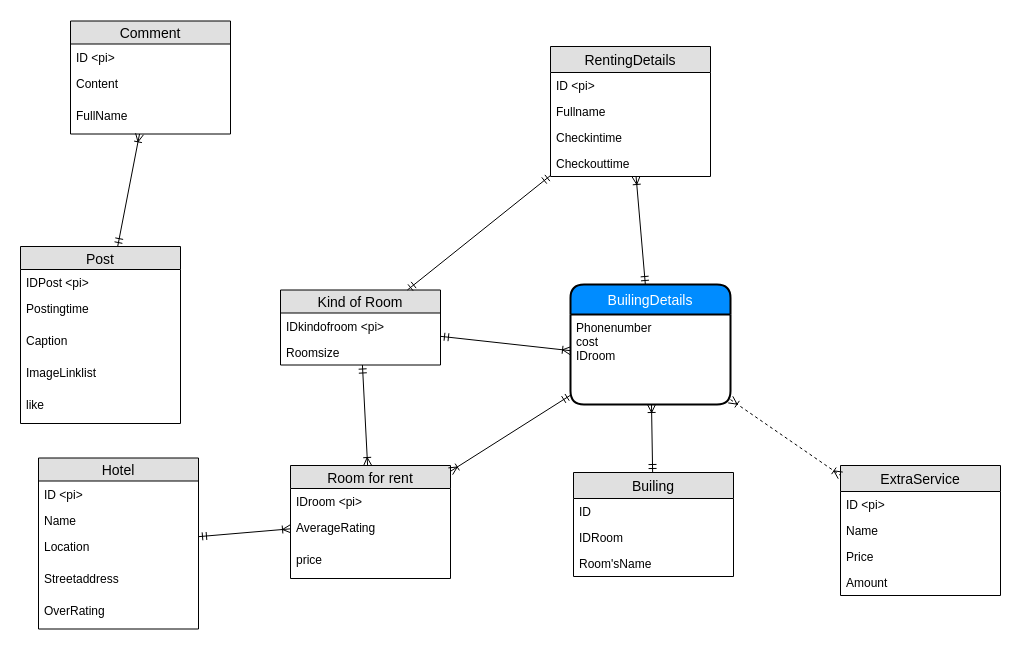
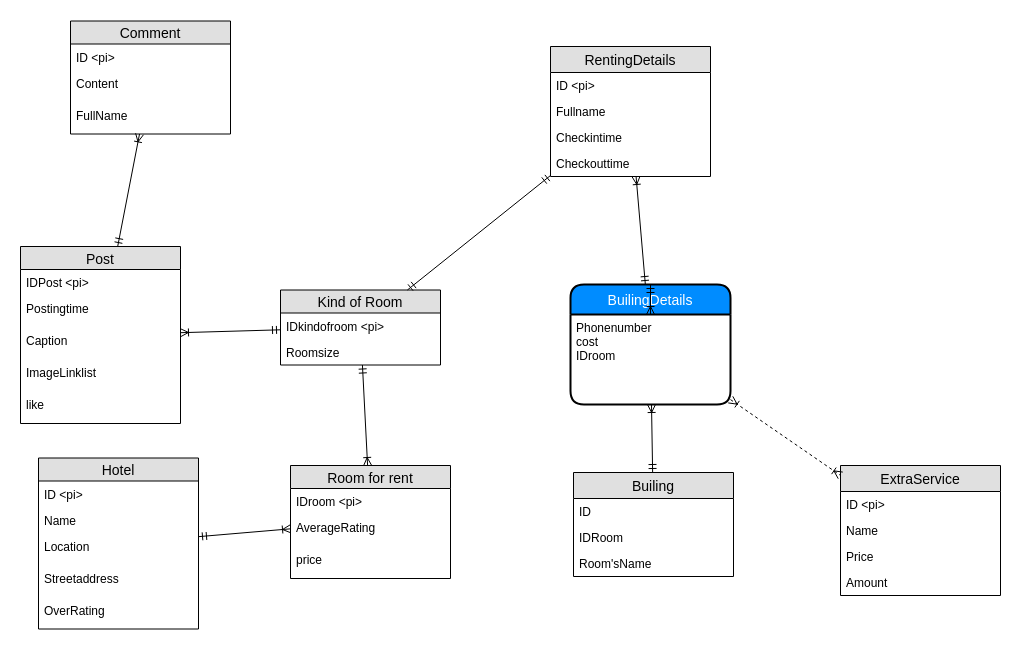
  <mxCell id="0" />
  <mxCell id="1" parent="0" />
  <mxCell id="2" value="Hotel" style="swimlane;fontStyle=0;childLayout=stackLayout;horizontal=1;startSize=23;fillColor=#e0e0e0;horizontalStack=0;resizeParent=1;resizeParentMax=0;resizeLast=0;collapsible=1;marginBottom=0;swimlaneFillColor=#ffffff;align=center;fontSize=14;" vertex="1" parent="1"><mxGeometry x="38" y="457.5" width="160" height="171" as="geometry" /></mxCell>
  <mxCell id="3" value="ID &lt;pi&gt;" style="text;strokeColor=none;fillColor=none;spacingLeft=4;spacingRight=4;overflow=hidden;rotatable=0;points=[[0,0.5],[1,0.5]];portConstraint=eastwest;fontSize=12;" vertex="1" parent="2"><mxGeometry y="23" width="160" height="26" as="geometry" /></mxCell>
  <mxCell id="4" value="Name" style="text;strokeColor=none;fillColor=none;spacingLeft=4;spacingRight=4;overflow=hidden;rotatable=0;points=[[0,0.5],[1,0.5]];portConstraint=eastwest;fontSize=12;" vertex="1" parent="2"><mxGeometry y="49" width="160" height="26" as="geometry" /></mxCell>
  <mxCell id="5" value="Location&#10;&#10;" style="text;strokeColor=none;fillColor=none;spacingLeft=4;spacingRight=4;overflow=hidden;rotatable=0;points=[[0,0.5],[1,0.5]];portConstraint=eastwest;fontSize=12;" vertex="1" parent="2"><mxGeometry y="75" width="160" height="32" as="geometry" /></mxCell>
  <mxCell id="6" value="Streetaddress" style="text;strokeColor=none;fillColor=none;spacingLeft=4;spacingRight=4;overflow=hidden;rotatable=0;points=[[0,0.5],[1,0.5]];portConstraint=eastwest;fontSize=12;" vertex="1" parent="2"><mxGeometry y="107" width="160" height="32" as="geometry" /></mxCell>
  <mxCell id="7" value="OverRating" style="text;strokeColor=none;fillColor=none;spacingLeft=4;spacingRight=4;overflow=hidden;rotatable=0;points=[[0,0.5],[1,0.5]];portConstraint=eastwest;fontSize=12;" vertex="1" parent="2"><mxGeometry y="139" width="160" height="32" as="geometry" /></mxCell>
  <mxCell id="8" value="RentingDetails" style="swimlane;fontStyle=0;childLayout=stackLayout;horizontal=1;startSize=26;fillColor=#e0e0e0;horizontalStack=0;resizeParent=1;resizeParentMax=0;resizeLast=0;collapsible=1;marginBottom=0;swimlaneFillColor=#ffffff;align=center;fontSize=14;" vertex="1" parent="1"><mxGeometry x="550" y="46" width="160" height="130" as="geometry" /></mxCell>
  <mxCell id="9" value="ID &lt;pi&gt;" style="text;strokeColor=none;fillColor=none;spacingLeft=4;spacingRight=4;overflow=hidden;rotatable=0;points=[[0,0.5],[1,0.5]];portConstraint=eastwest;fontSize=12;" vertex="1" parent="8"><mxGeometry y="26" width="160" height="26" as="geometry" /></mxCell>
  <mxCell id="10" value="Fullname" style="text;strokeColor=none;fillColor=none;spacingLeft=4;spacingRight=4;overflow=hidden;rotatable=0;points=[[0,0.5],[1,0.5]];portConstraint=eastwest;fontSize=12;" vertex="1" parent="8"><mxGeometry y="52" width="160" height="26" as="geometry" /></mxCell>
  <mxCell id="11" value="Checkintime" style="text;strokeColor=none;fillColor=none;spacingLeft=4;spacingRight=4;overflow=hidden;rotatable=0;points=[[0,0.5],[1,0.5]];portConstraint=eastwest;fontSize=12;" vertex="1" parent="8"><mxGeometry y="78" width="160" height="26" as="geometry" /></mxCell>
  <mxCell id="12" value="Checkouttime" style="text;strokeColor=none;fillColor=none;spacingLeft=4;spacingRight=4;overflow=hidden;rotatable=0;points=[[0,0.5],[1,0.5]];portConstraint=eastwest;fontSize=12;" vertex="1" parent="8"><mxGeometry y="104" width="160" height="26" as="geometry" /></mxCell>
  <mxCell id="13" value="BuilingDetails" style="swimlane;childLayout=stackLayout;horizontal=1;startSize=30;horizontalStack=0;fillColor=#008cff;fontColor=#FFFFFF;rounded=1;fontSize=14;fontStyle=0;strokeWidth=2;resizeParent=0;resizeLast=1;shadow=0;dashed=0;align=center;" vertex="1" parent="1"><mxGeometry x="570" y="284" width="160" height="120" as="geometry" /></mxCell>
  <mxCell id="14" value="Phonenumber&#10;cost&#10;IDroom&#10;" style="align=left;strokeColor=none;fillColor=none;spacingLeft=4;fontSize=12;verticalAlign=top;resizable=0;rotatable=0;part=1;" vertex="1" parent="13"><mxGeometry y="30" width="160" height="90" as="geometry" /></mxCell>
  <mxCell id="15" value="Room for rent" style="swimlane;fontStyle=0;childLayout=stackLayout;horizontal=1;startSize=23;fillColor=#e0e0e0;horizontalStack=0;resizeParent=1;resizeParentMax=0;resizeLast=0;collapsible=1;marginBottom=0;swimlaneFillColor=#ffffff;align=center;fontSize=14;" vertex="1" parent="1"><mxGeometry x="290" y="465" width="160" height="113" as="geometry" /></mxCell>
  <mxCell id="16" value="IDroom &lt;pi&gt;" style="text;strokeColor=none;fillColor=none;spacingLeft=4;spacingRight=4;overflow=hidden;rotatable=0;points=[[0,0.5],[1,0.5]];portConstraint=eastwest;fontSize=12;" vertex="1" parent="15"><mxGeometry y="23" width="160" height="26" as="geometry" /></mxCell>
  <mxCell id="17" value="AverageRating" style="text;strokeColor=none;fillColor=none;spacingLeft=4;spacingRight=4;overflow=hidden;rotatable=0;points=[[0,0.5],[1,0.5]];portConstraint=eastwest;fontSize=12;" vertex="1" parent="15"><mxGeometry y="49" width="160" height="32" as="geometry" /></mxCell>
  <mxCell id="18" value="price" style="text;strokeColor=none;fillColor=none;spacingLeft=4;spacingRight=4;overflow=hidden;rotatable=0;points=[[0,0.5],[1,0.5]];portConstraint=eastwest;fontSize=12;" vertex="1" parent="15"><mxGeometry y="81" width="160" height="32" as="geometry" /></mxCell>
  <mxCell id="19" value="ExtraService" style="swimlane;fontStyle=0;childLayout=stackLayout;horizontal=1;startSize=26;fillColor=#e0e0e0;horizontalStack=0;resizeParent=1;resizeParentMax=0;resizeLast=0;collapsible=1;marginBottom=0;swimlaneFillColor=#ffffff;align=center;fontSize=14;" vertex="1" parent="1"><mxGeometry x="840" y="465" width="160" height="130" as="geometry" /></mxCell>
  <mxCell id="20" value="ID &lt;pi&gt;" style="text;strokeColor=none;fillColor=none;spacingLeft=4;spacingRight=4;overflow=hidden;rotatable=0;points=[[0,0.5],[1,0.5]];portConstraint=eastwest;fontSize=12;" vertex="1" parent="19"><mxGeometry y="26" width="160" height="26" as="geometry" /></mxCell>
  <mxCell id="21" value="Name" style="text;strokeColor=none;fillColor=none;spacingLeft=4;spacingRight=4;overflow=hidden;rotatable=0;points=[[0,0.5],[1,0.5]];portConstraint=eastwest;fontSize=12;" vertex="1" parent="19"><mxGeometry y="52" width="160" height="26" as="geometry" /></mxCell>
  <mxCell id="22" value="Price" style="text;strokeColor=none;fillColor=none;spacingLeft=4;spacingRight=4;overflow=hidden;rotatable=0;points=[[0,0.5],[1,0.5]];portConstraint=eastwest;fontSize=12;" vertex="1" parent="19"><mxGeometry y="78" width="160" height="26" as="geometry" /></mxCell>
  <mxCell id="23" value="Amount" style="text;strokeColor=none;fillColor=none;spacingLeft=4;spacingRight=4;overflow=hidden;rotatable=0;points=[[0,0.5],[1,0.5]];portConstraint=eastwest;fontSize=12;" vertex="1" parent="19"><mxGeometry y="104" width="160" height="26" as="geometry" /></mxCell>
  <mxCell id="24" value="Kind of Room" style="swimlane;fontStyle=0;childLayout=stackLayout;horizontal=1;startSize=23;fillColor=#e0e0e0;horizontalStack=0;resizeParent=1;resizeParentMax=0;resizeLast=0;collapsible=1;marginBottom=0;swimlaneFillColor=#ffffff;align=center;fontSize=14;" vertex="1" parent="1"><mxGeometry x="280" y="289.5" width="160" height="75" as="geometry" /></mxCell>
  <mxCell id="25" value="IDkindofroom &lt;pi&gt;" style="text;strokeColor=none;fillColor=none;spacingLeft=4;spacingRight=4;overflow=hidden;rotatable=0;points=[[0,0.5],[1,0.5]];portConstraint=eastwest;fontSize=12;" vertex="1" parent="24"><mxGeometry y="23" width="160" height="26" as="geometry" /></mxCell>
  <mxCell id="26" value="Roomsize" style="text;strokeColor=none;fillColor=none;spacingLeft=4;spacingRight=4;overflow=hidden;rotatable=0;points=[[0,0.5],[1,0.5]];portConstraint=eastwest;fontSize=12;" vertex="1" parent="24"><mxGeometry y="49" width="160" height="26" as="geometry" /></mxCell>
  <mxCell id="27" value="Post" style="swimlane;fontStyle=0;childLayout=stackLayout;horizontal=1;startSize=23;fillColor=#e0e0e0;horizontalStack=0;resizeParent=1;resizeParentMax=0;resizeLast=0;collapsible=1;marginBottom=0;swimlaneFillColor=#ffffff;align=center;fontSize=14;" vertex="1" parent="1"><mxGeometry x="20" y="246" width="160" height="177" as="geometry" /></mxCell>
  <mxCell id="28" value="IDPost &lt;pi&gt;" style="text;strokeColor=none;fillColor=none;spacingLeft=4;spacingRight=4;overflow=hidden;rotatable=0;points=[[0,0.5],[1,0.5]];portConstraint=eastwest;fontSize=12;" vertex="1" parent="27"><mxGeometry y="23" width="160" height="26" as="geometry" /></mxCell>
  <mxCell id="29" value="Postingtime" style="text;strokeColor=none;fillColor=none;spacingLeft=4;spacingRight=4;overflow=hidden;rotatable=0;points=[[0,0.5],[1,0.5]];portConstraint=eastwest;fontSize=12;" vertex="1" parent="27"><mxGeometry y="49" width="160" height="32" as="geometry" /></mxCell>
  <mxCell id="30" value="Caption" style="text;strokeColor=none;fillColor=none;spacingLeft=4;spacingRight=4;overflow=hidden;rotatable=0;points=[[0,0.5],[1,0.5]];portConstraint=eastwest;fontSize=12;" vertex="1" parent="27"><mxGeometry y="81" width="160" height="32" as="geometry" /></mxCell>
  <mxCell id="31" value="ImageLinklist" style="text;strokeColor=none;fillColor=none;spacingLeft=4;spacingRight=4;overflow=hidden;rotatable=0;points=[[0,0.5],[1,0.5]];portConstraint=eastwest;fontSize=12;" vertex="1" parent="27"><mxGeometry y="113" width="160" height="32" as="geometry" /></mxCell>
  <mxCell id="32" value="like" style="text;strokeColor=none;fillColor=none;spacingLeft=4;spacingRight=4;overflow=hidden;rotatable=0;points=[[0,0.5],[1,0.5]];portConstraint=eastwest;fontSize=12;" vertex="1" parent="27"><mxGeometry y="145" width="160" height="32" as="geometry" /></mxCell>
  <mxCell id="33" value="Comment" style="swimlane;fontStyle=0;childLayout=stackLayout;horizontal=1;startSize=23;fillColor=#e0e0e0;horizontalStack=0;resizeParent=1;resizeParentMax=0;resizeLast=0;collapsible=1;marginBottom=0;swimlaneFillColor=#ffffff;align=center;fontSize=14;" vertex="1" parent="1"><mxGeometry x="70" y="20.5" width="160" height="113" as="geometry" /></mxCell>
  <mxCell id="34" value="ID &lt;pi&gt;" style="text;strokeColor=none;fillColor=none;spacingLeft=4;spacingRight=4;overflow=hidden;rotatable=0;points=[[0,0.5],[1,0.5]];portConstraint=eastwest;fontSize=12;" vertex="1" parent="33"><mxGeometry y="23" width="160" height="26" as="geometry" /></mxCell>
  <mxCell id="35" value="Content" style="text;strokeColor=none;fillColor=none;spacingLeft=4;spacingRight=4;overflow=hidden;rotatable=0;points=[[0,0.5],[1,0.5]];portConstraint=eastwest;fontSize=12;" vertex="1" parent="33"><mxGeometry y="49" width="160" height="32" as="geometry" /></mxCell>
  <mxCell id="36" value="FullName" style="text;strokeColor=none;fillColor=none;spacingLeft=4;spacingRight=4;overflow=hidden;rotatable=0;points=[[0,0.5],[1,0.5]];portConstraint=eastwest;fontSize=12;" vertex="1" parent="33"><mxGeometry y="81" width="160" height="32" as="geometry" /></mxCell>
  <mxCell id="37" value="" style="fontSize=12;html=1;endArrow=ERoneToMany;startArrow=ERmandOne;" edge="1" parent="1" source="24" target="15"><mxGeometry width="100" height="100" relative="1" as="geometry"><mxPoint x="340" y="1224" as="sourcePoint" /><mxPoint x="440" y="1124" as="targetPoint" /></mxGeometry></mxCell>
  <mxCell id="38" value="" style="fontSize=12;html=1;endArrow=ERoneToMany;startArrow=ERmandOne;" edge="1" parent="1" source="2" target="15"><mxGeometry width="100" height="100" relative="1" as="geometry"><mxPoint x="340" y="1224" as="sourcePoint" /><mxPoint x="440" y="1124" as="targetPoint" /></mxGeometry></mxCell>
- <mxCell id="39" value="" style="fontSize=12;html=1;endArrow=ERoneToMany;startArrow=ERmandOne;" edge="1" parent="1" source="13" target="15"><mxGeometry width="100" height="100" relative="1" as="geometry"><mxPoint x="340" y="1224" as="sourcePoint" /><mxPoint x="440" y="1124" as="targetPoint" /></mxGeometry></mxCell>
+ <mxCell id="39" value="" style="fontSize=12;html=1;endArrow=ERoneToMany;startArrow=ERmandOne;" edge="1" parent="1" source="13" target="14"><mxGeometry width="100" height="100" relative="1" as="geometry"><mxPoint x="340" y="1224" as="sourcePoint" /><mxPoint x="440" y="1124" as="targetPoint" /></mxGeometry></mxCell>
  <mxCell id="40" value="" style="fontSize=12;html=1;endArrow=ERoneToMany;startArrow=ERmandOne;" edge="1" parent="1" source="13" target="8"><mxGeometry width="100" height="100" relative="1" as="geometry"><mxPoint x="340" y="1224" as="sourcePoint" /><mxPoint x="440" y="1124" as="targetPoint" /></mxGeometry></mxCell>
  <mxCell id="41" value="Builing" style="swimlane;fontStyle=0;childLayout=stackLayout;horizontal=1;startSize=26;fillColor=#e0e0e0;horizontalStack=0;resizeParent=1;resizeParentMax=0;resizeLast=0;collapsible=1;marginBottom=0;swimlaneFillColor=#ffffff;align=center;fontSize=14;" vertex="1" parent="1"><mxGeometry x="573" y="472" width="160" height="104" as="geometry" /></mxCell>
  <mxCell id="42" value="ID" style="text;strokeColor=none;fillColor=none;spacingLeft=4;spacingRight=4;overflow=hidden;rotatable=0;points=[[0,0.5],[1,0.5]];portConstraint=eastwest;fontSize=12;" vertex="1" parent="41"><mxGeometry y="26" width="160" height="26" as="geometry" /></mxCell>
  <mxCell id="43" value="IDRoom" style="text;strokeColor=none;fillColor=none;spacingLeft=4;spacingRight=4;overflow=hidden;rotatable=0;points=[[0,0.5],[1,0.5]];portConstraint=eastwest;fontSize=12;" vertex="1" parent="41"><mxGeometry y="52" width="160" height="26" as="geometry" /></mxCell>
  <mxCell id="44" value="Room'sName" style="text;strokeColor=none;fillColor=none;spacingLeft=4;spacingRight=4;overflow=hidden;rotatable=0;points=[[0,0.5],[1,0.5]];portConstraint=eastwest;fontSize=12;" vertex="1" parent="41"><mxGeometry y="78" width="160" height="26" as="geometry" /></mxCell>
  <mxCell id="45" value="" style="fontSize=12;html=1;endArrow=ERmandOne;startArrow=ERmandOne;" edge="1" parent="1" source="24" target="8"><mxGeometry width="100" height="100" relative="1" as="geometry"><mxPoint x="340" y="1334" as="sourcePoint" /><mxPoint x="440" y="1234" as="targetPoint" /></mxGeometry></mxCell>
  <mxCell id="46" value="" style="fontSize=12;html=1;endArrow=ERoneToMany;startArrow=ERoneToMany;dashed=1;" edge="1" parent="1" source="13" target="19"><mxGeometry width="100" height="100" relative="1" as="geometry"><mxPoint x="340" y="1334" as="sourcePoint" /><mxPoint x="440" y="1234" as="targetPoint" /></mxGeometry></mxCell>
  <mxCell id="47" value="" style="fontSize=12;html=1;endArrow=ERoneToMany;startArrow=ERmandOne;" edge="1" parent="1" source="41" target="13"><mxGeometry width="100" height="100" relative="1" as="geometry"><mxPoint x="340" y="1334" as="sourcePoint" /><mxPoint x="440" y="1234" as="targetPoint" /></mxGeometry></mxCell>
  <mxCell id="48" value="" style="fontSize=12;html=1;endArrow=ERoneToMany;startArrow=ERmandOne;" edge="1" parent="1" source="27" target="33"><mxGeometry width="100" height="100" relative="1" as="geometry"><mxPoint x="580" y="1251.5" as="sourcePoint" /><mxPoint x="680" y="1151.5" as="targetPoint" /></mxGeometry></mxCell>
- <mxCell id="49" value="" style="fontSize=12;html=1;endArrow=ERoneToMany;startArrow=ERmandOne;" edge="1" parent="1" source="24" target="14"><mxGeometry width="100" height="100" relative="1" as="geometry"><mxPoint x="320" y="1384" as="sourcePoint" /><mxPoint x="420" y="1284" as="targetPoint" /></mxGeometry></mxCell>
+ <mxCell id="49" value="" style="fontSize=12;html=1;endArrow=ERoneToMany;startArrow=ERmandOne;" edge="1" parent="1" source="24" target="27"><mxGeometry width="100" height="100" relative="1" as="geometry"><mxPoint x="320" y="1384" as="sourcePoint" /><mxPoint x="420" y="1284" as="targetPoint" /></mxGeometry></mxCell>
